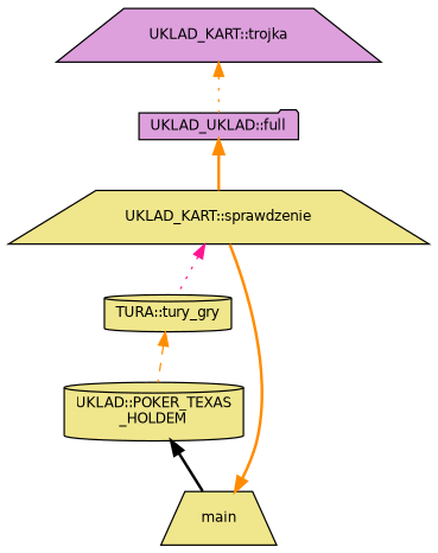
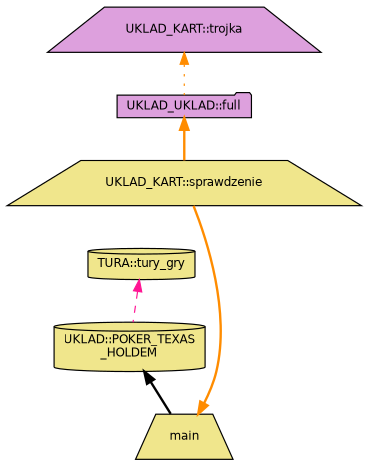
  digraph {
    rankdir=TB
    node [color=black fillcolor=khaki fontname=Helvetica fontsize=10 shape=trapezium style=filled]
    edge [color=darkorange dir=back fontname=Helvetica fontsize=10 labelfontname=Helvetica labelfontsize=10 style=bold]
    n1 [fillcolor=plum fontcolor=black height=0.2 label="UKLAD_KART::trojka" width=0.4]
    n2 [fillcolor=plum height=0.2 label="UKLAD_UKLAD::full" shape=folder width=0.4]
    n3 [height=0.2 label="UKLAD_KART::sprawdzenie" width=0.4]
    n4 [height=0.2 label="TURA::tury_gry" shape=cylinder width=0.4]
    n5 [height=0.2 label="UKLAD::POKER_TEXAS\l_HOLDEM" shape=cylinder width=0.4]
    n6 [height=0.2 label=main width=0.4]
    n1 -> n2 [style=dotted]
    n2 -> n3
-   n3 -> n4 [color=deeppink style=dotted]
-   n4 -> n5 [style=dashed]
+   n4 -> n5 [color=deeppink style=dashed]
    n5 -> n6 [color=black]
    n6 -> n3
  }
